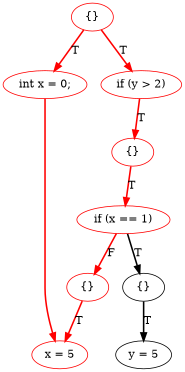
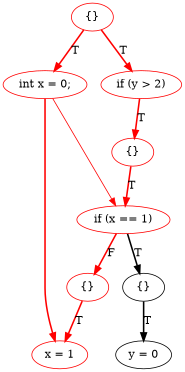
  digraph {
    rankdir=TD
    node [color=red]
    edge [color=red style=bold]
    n1 [label="int x = 0;"]
    n2 [label="if (y > 2)"]
    n3 [label="{}"]
    n4 [label="if (x == 1)"]
    n5 [label="{}" color=""]
    n6 [label="{}"]
-   n7 [label="x = 5"]
-   n8 [label="y = 5" color=""]
+   n7 [label="x = 1"]
+   n8 [label="y = 0" color=""]
    n9 [label="{}"]
    subgraph sub_1 {
      rank=same
      n1
      n2
    }
    subgraph sub_2 {
      rank=same
      n3
    }
    subgraph sub_3 {
      rank=same
      n4
    }
    subgraph sub_4 {
      rank=same
      n5
      n6
    }
    subgraph sub_5 {
      rank=same
      n7
      n8
    }
+   n1 -> n4 [style=""]
    n1 -> n7
    n2 -> n3 [label=T]
    n3 -> n4 [label=T]
    n4 -> n5 [label=T color=""]
    n4 -> n6 [label=F]
    n5 -> n8 [label=T color=""]
    n6 -> n7 [label=T]
    n9 -> n1 [label=T]
    n9 -> n2 [label=T]
  }
